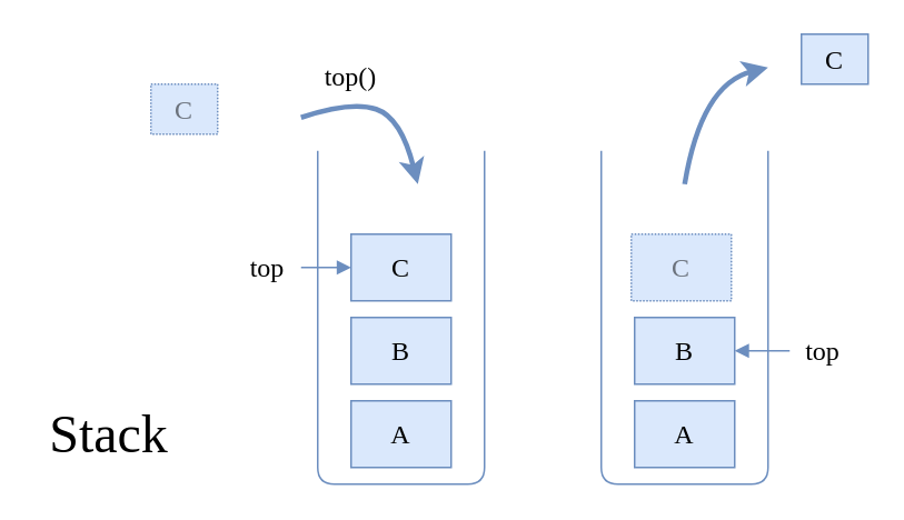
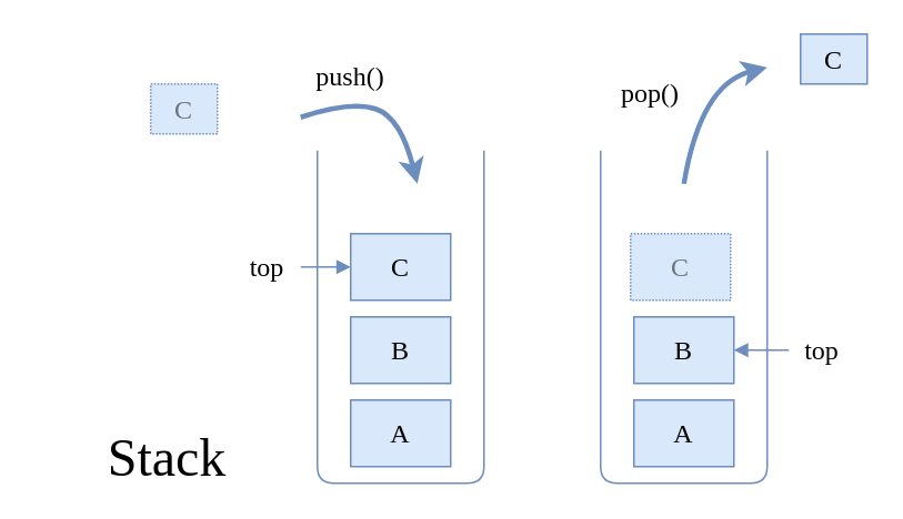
  <mxCell id="0" />
  <mxCell id="1" parent="0" />
- <mxCell id="2" value="Stack" style="text;html=1;align=center;verticalAlign=middle;whiteSpace=wrap;rounded=0;fontFamily=Ubuntu;fontSize=32;fontStyle=0;" vertex="1" parent="1"><mxGeometry x="20" y="240" width="90" height="40" as="geometry" /></mxCell>
+ <mxCell id="2" value="Stack" style="text;html=1;align=center;verticalAlign=middle;whiteSpace=wrap;rounded=0;fontFamily=Ubuntu;fontSize=32;fontStyle=0;" vertex="1" parent="1"><mxGeometry x="55" y="255" width="90" height="40" as="geometry" /></mxCell>
  <mxCell id="3" value="A" style="rounded=0;whiteSpace=wrap;html=1;shadow=0;strokeColor=#6c8ebf;strokeWidth=1;fontFamily=Ubuntu;fontSize=16;fontStyle=0;fillColor=#dae8fc;" vertex="1" parent="1"><mxGeometry x="210" y="240" width="60" height="40" as="geometry" /></mxCell>
  <mxCell id="4" value="" style="endArrow=none;html=1;rounded=1;shadow=0;strokeColor=#6c8ebf;strokeWidth=1;fontFamily=Ubuntu;fontSize=14;fontStyle=0;fillColor=#dae8fc;" edge="1" parent="1"><mxGeometry width="50" height="50" relative="1" as="geometry"><mxPoint x="290" y="90" as="sourcePoint" /><mxPoint x="190" y="90" as="targetPoint" /><Array as="points"><mxPoint x="290" y="290" /><mxPoint x="190" y="290" /></Array></mxGeometry></mxCell>
  <mxCell id="5" value="" style="endArrow=none;html=1;rounded=1;shadow=0;strokeColor=#6c8ebf;strokeWidth=1;fontFamily=Ubuntu;fontSize=14;fontStyle=0;fillColor=#dae8fc;" edge="1" parent="1"><mxGeometry width="50" height="50" relative="1" as="geometry"><mxPoint x="460" y="90" as="sourcePoint" /><mxPoint x="360" y="90" as="targetPoint" /><Array as="points"><mxPoint x="460" y="290" /><mxPoint x="360" y="290" /></Array></mxGeometry></mxCell>
  <mxCell id="6" value="B" style="rounded=0;whiteSpace=wrap;html=1;shadow=0;strokeColor=#6c8ebf;strokeWidth=1;fontFamily=Ubuntu;fontSize=16;fontStyle=0;fillColor=#dae8fc;" vertex="1" parent="1"><mxGeometry x="210" y="190" width="60" height="40" as="geometry" /></mxCell>
  <mxCell id="7" value="C" style="rounded=0;whiteSpace=wrap;html=1;shadow=0;strokeColor=#6c8ebf;strokeWidth=1;fontFamily=Ubuntu;fontSize=16;fontStyle=0;fillColor=#dae8fc;" vertex="1" parent="1"><mxGeometry x="210" y="140" width="60" height="40" as="geometry" /></mxCell>
  <mxCell id="8" style="edgeStyle=orthogonalEdgeStyle;rounded=1;orthogonalLoop=1;jettySize=auto;html=1;entryX=0;entryY=0.5;entryDx=0;entryDy=0;shadow=0;strokeColor=#6c8ebf;strokeWidth=1;fontFamily=Ubuntu;fontSize=14;fontStyle=0;endArrow=block;endFill=1;fillColor=#dae8fc;" edge="1" parent="1" source="9" target="7"><mxGeometry relative="1" as="geometry" /></mxCell>
  <mxCell id="9" value="top" style="text;html=1;align=center;verticalAlign=middle;whiteSpace=wrap;rounded=0;fontFamily=Ubuntu;fontSize=16;fontStyle=0;" vertex="1" parent="1"><mxGeometry x="140" y="145" width="40" height="30" as="geometry" /></mxCell>
  <mxCell id="10" value="C" style="rounded=0;whiteSpace=wrap;html=1;shadow=0;strokeColor=#6c8ebf;strokeWidth=1;fontFamily=Ubuntu;fontSize=16;fontStyle=0;fillColor=#dae8fc;dashed=1;dashPattern=1 1;textOpacity=50;" vertex="1" parent="1"><mxGeometry x="90" y="50" width="40" height="30" as="geometry" /></mxCell>
  <mxCell id="11" value="" style="endArrow=classic;html=1;rounded=0;shadow=0;strokeColor=#6c8ebf;strokeWidth=3;fontFamily=Ubuntu;fontSize=14;fontStyle=0;fillColor=#dae8fc;jumpStyle=none;jumpSize=6;curved=1;endSize=6;startSize=6;" edge="1" parent="1"><mxGeometry width="50" height="50" relative="1" as="geometry"><mxPoint x="180" y="70" as="sourcePoint" /><mxPoint x="250" y="110" as="targetPoint" /><Array as="points"><mxPoint x="210" y="60" /><mxPoint x="240" y="70" /></Array></mxGeometry></mxCell>
  <mxCell id="12" value="" style="endArrow=classic;html=1;rounded=0;shadow=0;strokeColor=#6c8ebf;strokeWidth=3;fontFamily=Ubuntu;fontSize=14;fontStyle=0;fillColor=#dae8fc;curved=1;" edge="1" parent="1"><mxGeometry width="50" height="50" relative="1" as="geometry"><mxPoint x="410" y="110" as="sourcePoint" /><mxPoint x="460" y="40" as="targetPoint" /><Array as="points"><mxPoint x="420" y="50" /></Array></mxGeometry></mxCell>
  <mxCell id="13" value="A" style="rounded=0;whiteSpace=wrap;html=1;shadow=0;strokeColor=#6c8ebf;strokeWidth=1;fontFamily=Ubuntu;fontSize=16;fontStyle=0;fillColor=#dae8fc;" vertex="1" parent="1"><mxGeometry x="380" y="240" width="60" height="40" as="geometry" /></mxCell>
  <mxCell id="14" value="B" style="rounded=0;whiteSpace=wrap;html=1;shadow=0;strokeColor=#6c8ebf;strokeWidth=1;fontFamily=Ubuntu;fontSize=16;fontStyle=0;fillColor=#dae8fc;" vertex="1" parent="1"><mxGeometry x="380" y="190" width="60" height="40" as="geometry" /></mxCell>
  <mxCell id="15" style="edgeStyle=orthogonalEdgeStyle;rounded=1;orthogonalLoop=1;jettySize=auto;html=1;shadow=0;strokeColor=#6c8ebf;strokeWidth=1;fontFamily=Ubuntu;fontSize=14;fontStyle=0;endArrow=block;endFill=1;fillColor=#dae8fc;" edge="1" parent="1" source="16" target="14"><mxGeometry relative="1" as="geometry" /></mxCell>
  <mxCell id="16" value="top" style="text;html=1;align=center;verticalAlign=middle;whiteSpace=wrap;rounded=0;fontFamily=Ubuntu;fontSize=16;fontStyle=0;" vertex="1" parent="1"><mxGeometry x="473" y="195" width="40" height="30" as="geometry" /></mxCell>
  <mxCell id="17" value="C" style="rounded=0;whiteSpace=wrap;html=1;shadow=0;strokeColor=#6c8ebf;strokeWidth=1;fontFamily=Ubuntu;fontSize=16;fontStyle=0;fillColor=#dae8fc;" vertex="1" parent="1"><mxGeometry x="480" y="20" width="40" height="30" as="geometry" /></mxCell>
  <mxCell id="18" value="C" style="rounded=0;whiteSpace=wrap;html=1;shadow=0;strokeColor=#6c8ebf;strokeWidth=1;fontFamily=Ubuntu;fontSize=16;fontStyle=0;fillColor=#dae8fc;textOpacity=50;dashed=1;dashPattern=1 1;" vertex="1" parent="1"><mxGeometry x="378" y="140" width="60" height="40" as="geometry" /></mxCell>
- <mxCell id="19" value="top()" style="text;html=1;align=center;verticalAlign=middle;whiteSpace=wrap;rounded=0;fontFamily=Ubuntu;fontSize=16;fontStyle=0;" vertex="1" parent="1"><mxGeometry x="180" y="30" width="60" height="30" as="geometry" /></mxCell>
+ <mxCell id="19" value="push()" style="text;html=1;align=center;verticalAlign=middle;whiteSpace=wrap;rounded=0;fontFamily=Ubuntu;fontSize=16;fontStyle=0;" vertex="1" parent="1"><mxGeometry x="180" y="30" width="60" height="30" as="geometry" /></mxCell>
+ <mxCell id="20" value="pop()" style="text;html=1;align=center;verticalAlign=middle;whiteSpace=wrap;rounded=0;fontFamily=Ubuntu;fontSize=16;fontStyle=0;" vertex="1" parent="1"><mxGeometry x="360" y="40" width="60" height="30" as="geometry" /></mxCell>
